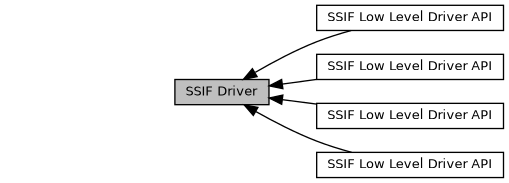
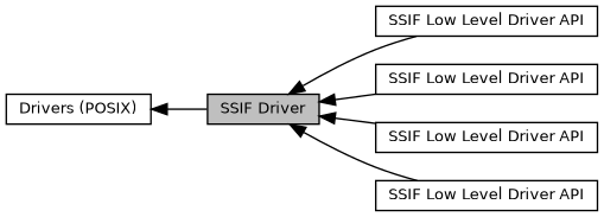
  digraph {
    rankdir=LR
    node [color=black fillcolor=white fontname=Helvetica fontsize=10 shape=box style=filled]
    edge [dir=back fontname=Helvetica fontsize=10 labelfontname=Helvetica labelfontsize=10 shape=plaintext style=solid]
    n1 [height=0.2 label="SSIF Low Level Driver API" width=0.4]
    n2 [height=0.2 label="SSIF Low Level Driver API" width=0.4]
    n3 [height=0.2 label="SSIF Low Level Driver API" width=0.4]
    n4 [height=0.2 label="SSIF Low Level Driver API" width=0.4]
    n5 [fillcolor=grey75 fontcolor=black height=0.2 label="SSIF Driver" width=0.4]
+   n6 [height=0.2 label="Drivers (POSIX)" width=0.4]
    n5 -> n1
    n5 -> n2
    n5 -> n3
    n5 -> n4
+   n6 -> n5
  }
